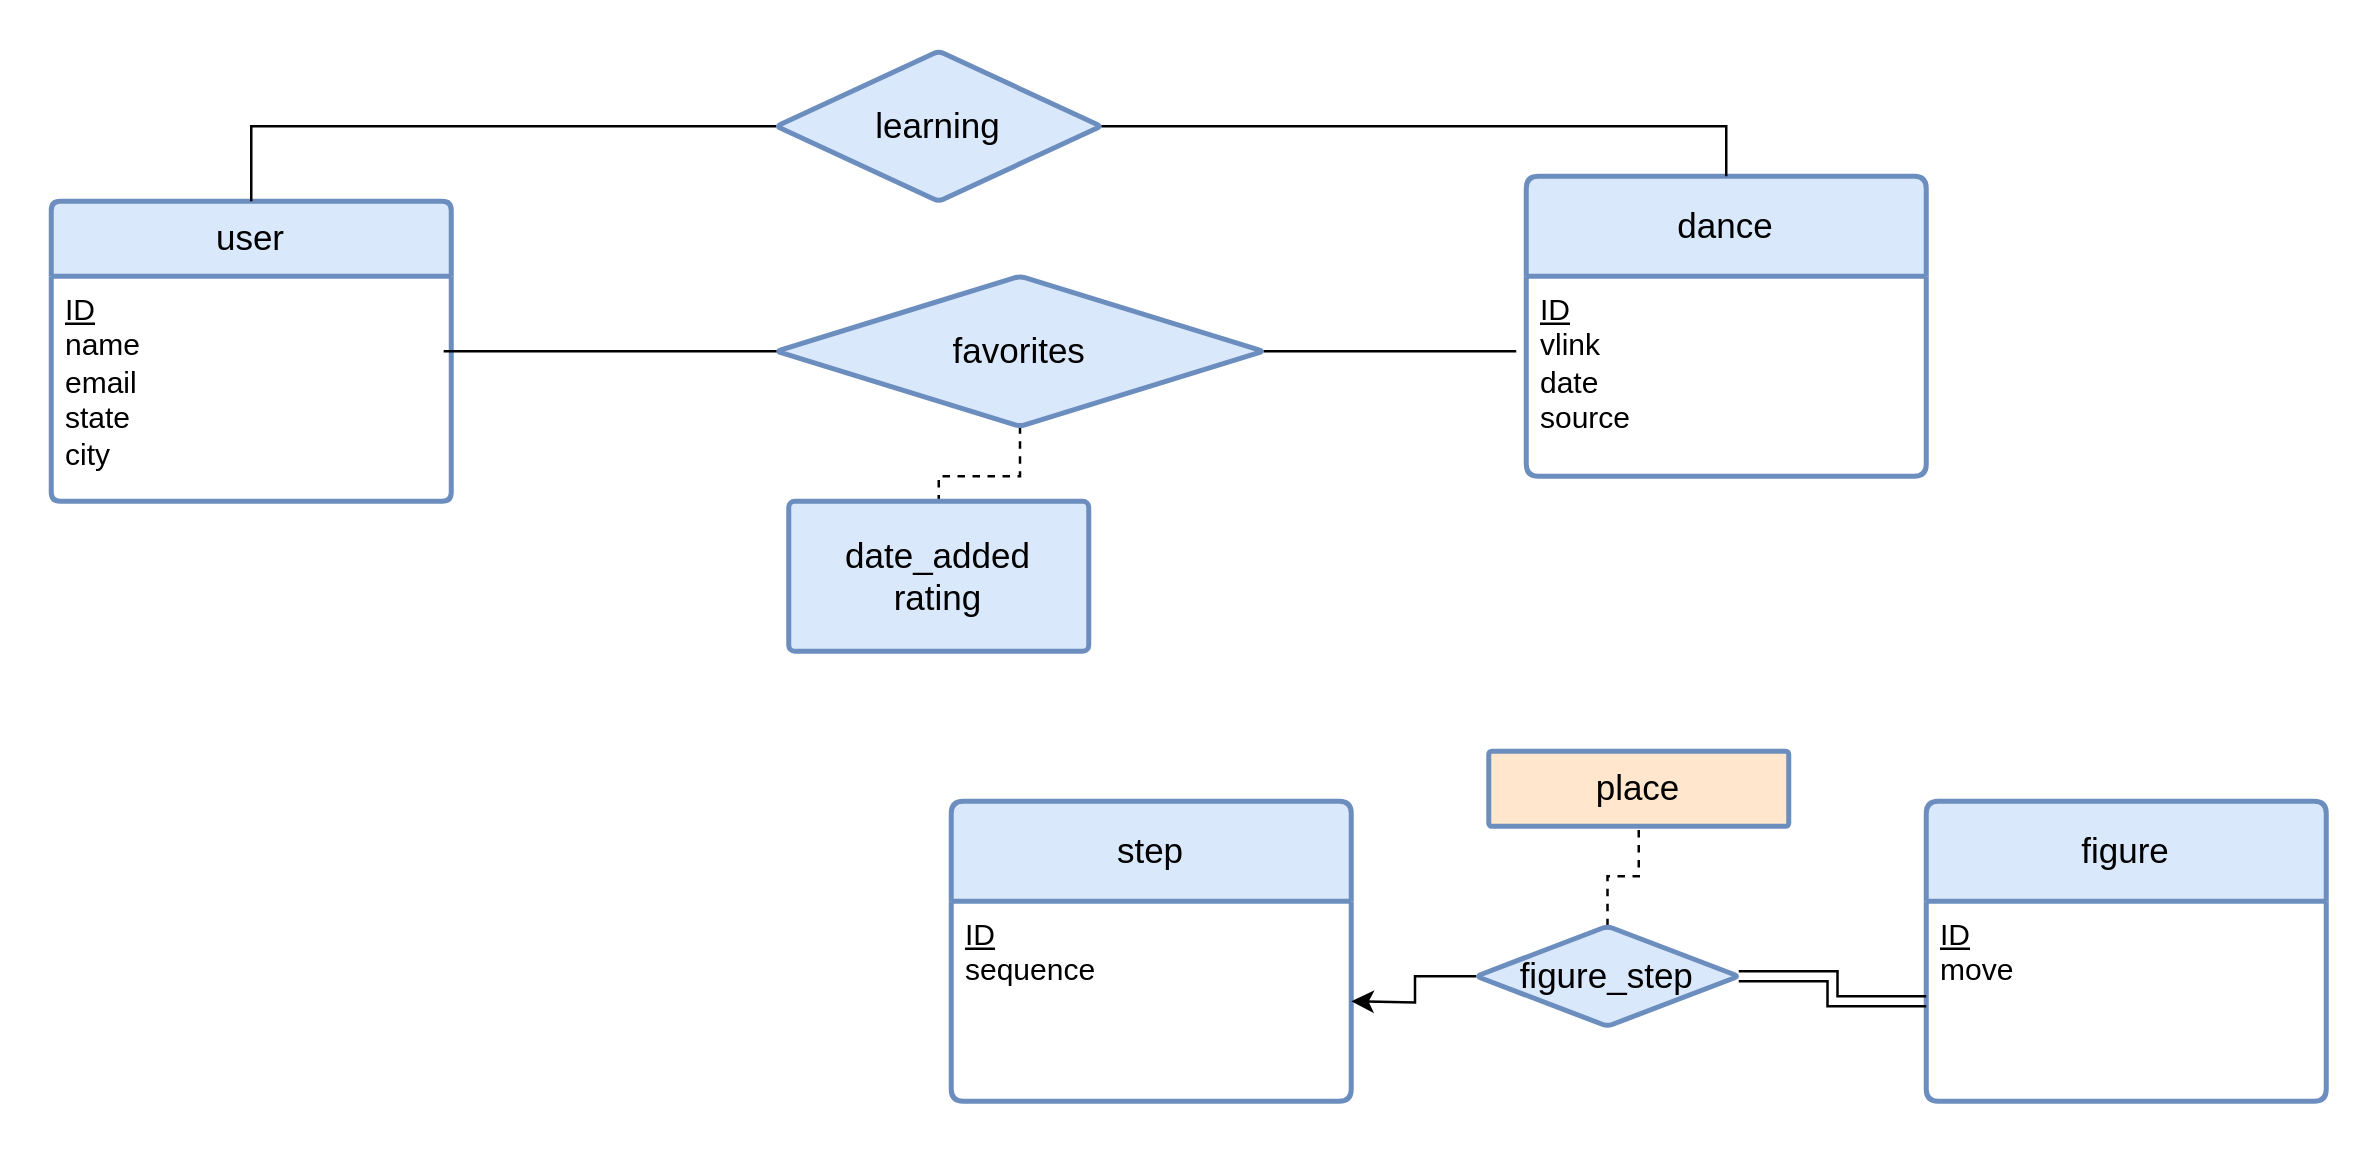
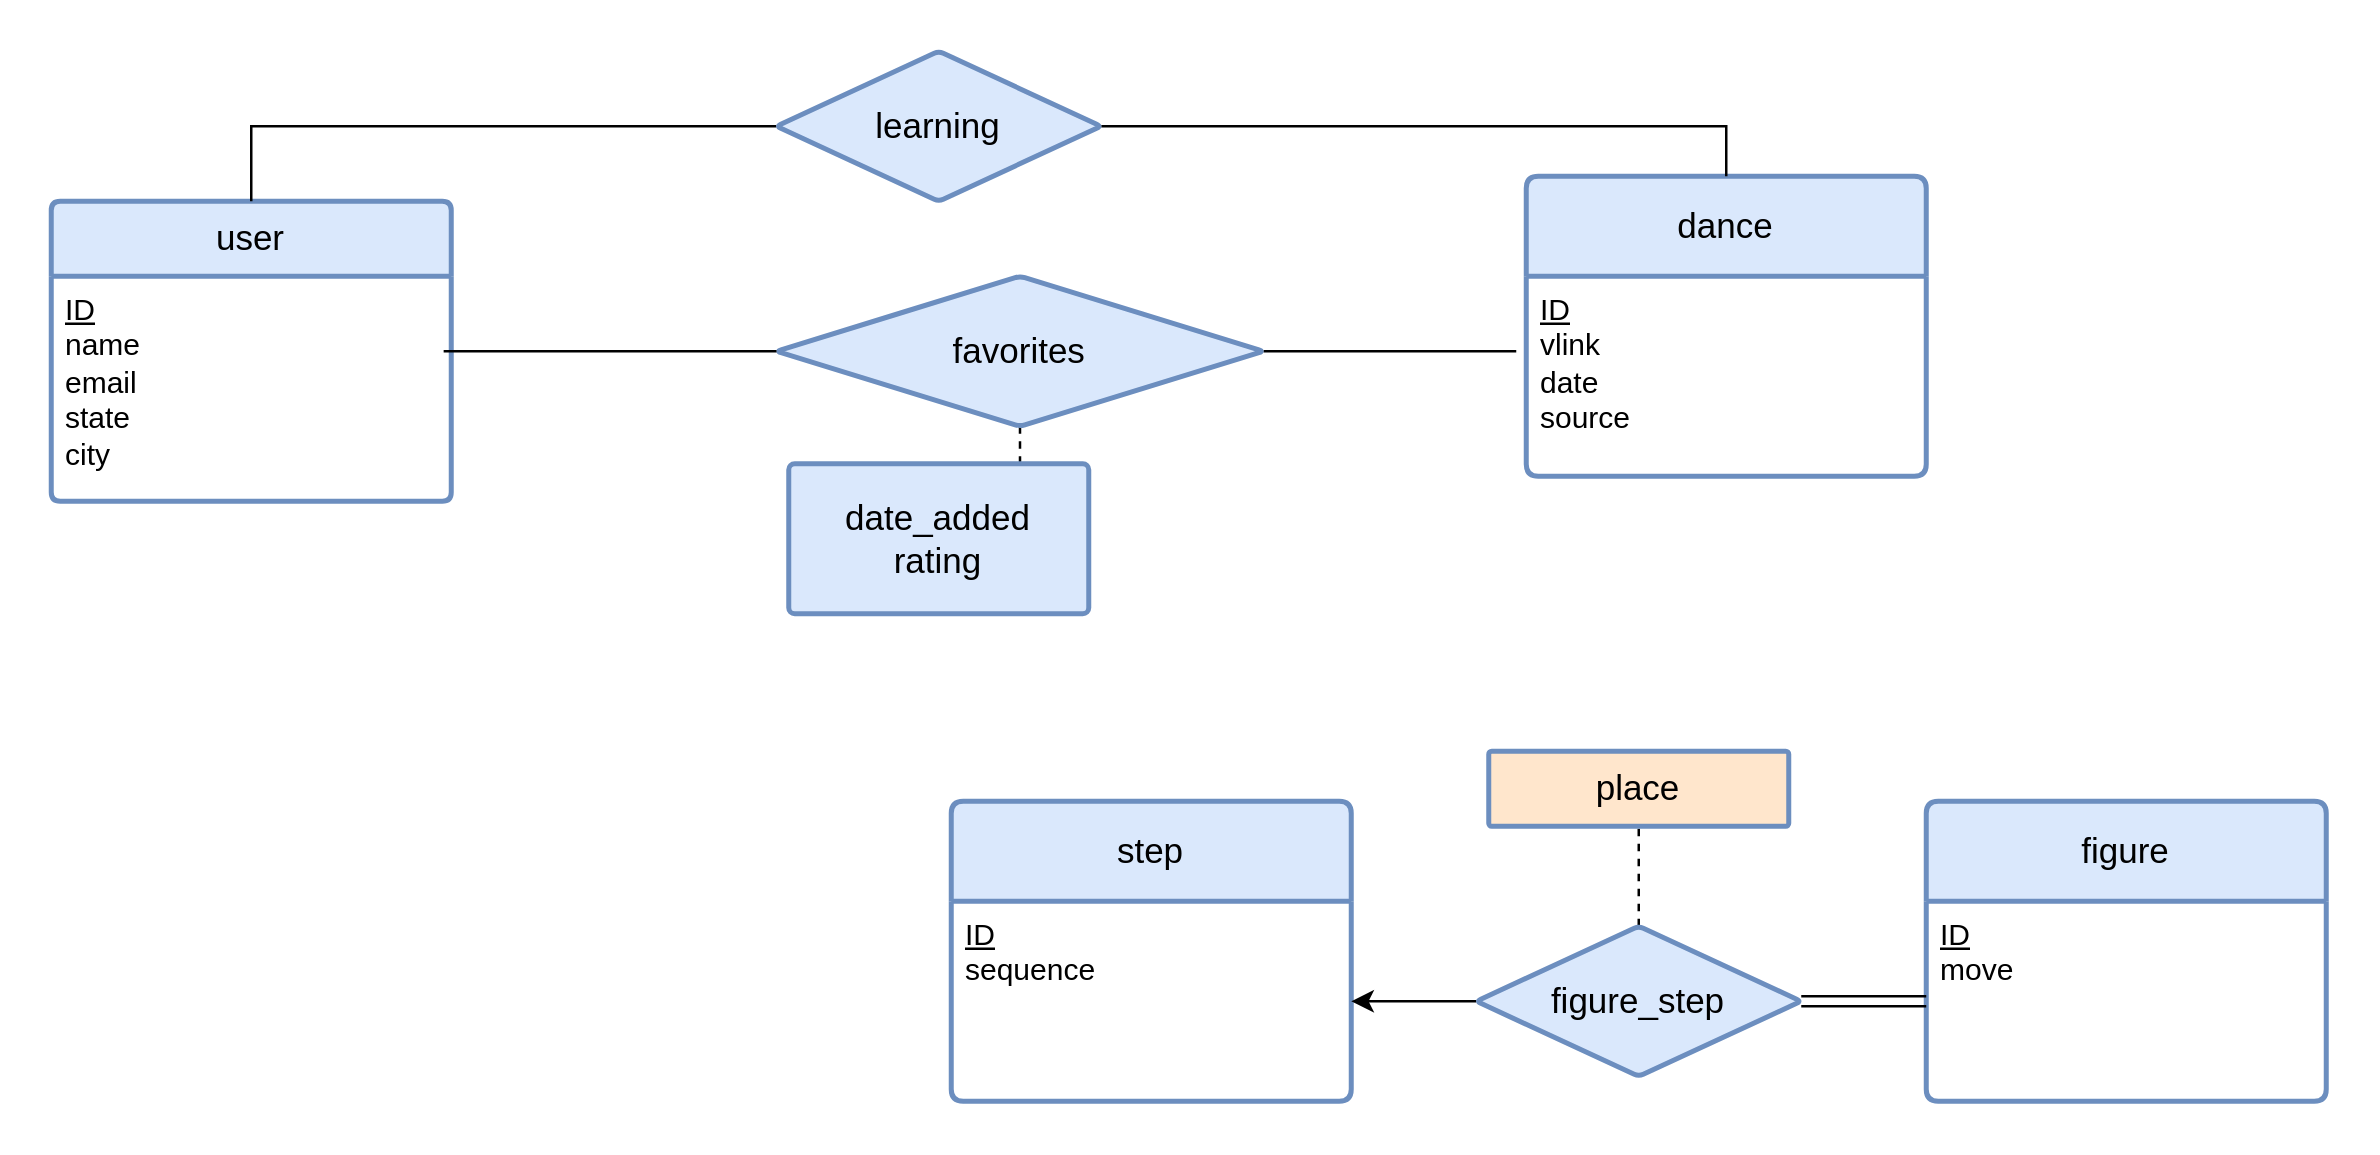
  <mxCell id="0" />
  <mxCell id="1" parent="0" />
  <mxCell id="2" value="dance" style="swimlane;childLayout=stackLayout;horizontal=1;startSize=40;horizontalStack=0;rounded=1;fontSize=14;fontStyle=0;strokeWidth=2;resizeParent=0;resizeLast=1;shadow=0;dashed=0;align=center;arcSize=4;whiteSpace=wrap;html=1;fillColor=#dae8fc;strokeColor=#6c8ebf;" vertex="1" parent="1"><mxGeometry x="610" y="70" width="160" height="120" as="geometry" /></mxCell>
  <mxCell id="3" value="&lt;u&gt;ID&lt;/u&gt;&lt;div&gt;vlink&lt;/div&gt;&lt;div&gt;date&lt;/div&gt;&lt;div&gt;source&lt;/div&gt;" style="align=left;strokeColor=none;fillColor=none;spacingLeft=4;spacingRight=4;fontSize=12;verticalAlign=top;resizable=0;rotatable=0;part=1;html=1;whiteSpace=wrap;" vertex="1" parent="2"><mxGeometry y="40" width="160" height="80" as="geometry" /></mxCell>
  <mxCell id="4" value="user" style="swimlane;childLayout=stackLayout;horizontal=1;startSize=30;horizontalStack=0;rounded=1;fontSize=14;fontStyle=0;strokeWidth=2;resizeParent=0;resizeLast=1;shadow=0;dashed=0;align=center;arcSize=4;whiteSpace=wrap;html=1;fillColor=#dae8fc;strokeColor=#6c8ebf;" vertex="1" parent="1"><mxGeometry x="20" y="80" width="160" height="120" as="geometry" /></mxCell>
  <mxCell id="5" value="&lt;u&gt;ID&lt;/u&gt;&lt;div&gt;name&lt;/div&gt;&lt;div&gt;email&lt;/div&gt;&lt;div&gt;state&lt;/div&gt;&lt;div&gt;city&lt;/div&gt;" style="align=left;strokeColor=none;fillColor=none;spacingLeft=4;spacingRight=4;fontSize=12;verticalAlign=top;resizable=0;rotatable=0;part=1;html=1;whiteSpace=wrap;" vertex="1" parent="4"><mxGeometry y="30" width="160" height="90" as="geometry" /></mxCell>
  <mxCell id="6" style="edgeStyle=orthogonalEdgeStyle;rounded=0;orthogonalLoop=1;jettySize=auto;html=1;entryX=0.5;entryY=0;entryDx=0;entryDy=0;fontFamily=Helvetica;fontSize=14;fontColor=default;fontStyle=0;horizontal=1;endArrow=none;startFill=0;" edge="1" parent="1" source="8" target="4"><mxGeometry relative="1" as="geometry" /></mxCell>
  <mxCell id="7" style="edgeStyle=orthogonalEdgeStyle;rounded=0;orthogonalLoop=1;jettySize=auto;html=1;entryX=0.5;entryY=0;entryDx=0;entryDy=0;fontFamily=Helvetica;fontSize=14;fontColor=default;fontStyle=0;horizontal=1;endArrow=none;startFill=0;" edge="1" parent="1" source="8" target="2"><mxGeometry relative="1" as="geometry" /></mxCell>
  <mxCell id="8" value="learning" style="shape=rhombus;perimeter=rhombusPerimeter;whiteSpace=wrap;html=1;align=center;rounded=1;shadow=0;dashed=0;strokeColor=#6c8ebf;strokeWidth=2;verticalAlign=middle;arcSize=4;fontFamily=Helvetica;fontSize=14;fontColor=default;fontStyle=0;horizontal=1;fillColor=#dae8fc;" vertex="1" parent="1"><mxGeometry x="310" y="20" width="130" height="60" as="geometry" /></mxCell>
  <mxCell id="9" value="" style="edgeStyle=orthogonalEdgeStyle;rounded=0;orthogonalLoop=1;jettySize=auto;html=1;fontFamily=Helvetica;fontSize=14;fontColor=default;fontStyle=0;horizontal=1;endArrow=none;startFill=0;dashed=1;" edge="1" parent="1" source="10" target="22"><mxGeometry relative="1" as="geometry" /></mxCell>
  <mxCell id="10" value="favorites" style="shape=rhombus;perimeter=rhombusPerimeter;whiteSpace=wrap;html=1;align=center;rounded=1;shadow=0;dashed=0;strokeColor=#6c8ebf;strokeWidth=2;verticalAlign=middle;arcSize=4;fontFamily=Helvetica;fontSize=14;fontColor=default;fontStyle=0;horizontal=1;fillColor=#dae8fc;" vertex="1" parent="1"><mxGeometry x="310" y="110" width="195" height="60" as="geometry" /></mxCell>
  <mxCell id="11" value="" style="group" vertex="1" connectable="0" parent="1"><mxGeometry x="380" y="300" width="550" height="140" as="geometry" /></mxCell>
  <mxCell id="12" value="step" style="swimlane;childLayout=stackLayout;horizontal=1;startSize=40;horizontalStack=0;rounded=1;fontSize=14;fontStyle=0;strokeWidth=2;resizeParent=0;resizeLast=1;shadow=0;dashed=0;align=center;arcSize=4;whiteSpace=wrap;html=1;fillColor=#dae8fc;strokeColor=#6c8ebf;" vertex="1" parent="11"><mxGeometry y="20" width="160" height="120" as="geometry" /></mxCell>
  <mxCell id="13" value="&lt;u&gt;ID&lt;/u&gt;&lt;div&gt;sequence&lt;/div&gt;" style="align=left;strokeColor=none;fillColor=none;spacingLeft=4;spacingRight=4;fontSize=12;verticalAlign=top;resizable=0;rotatable=0;part=1;html=1;whiteSpace=wrap;" vertex="1" parent="12"><mxGeometry y="40" width="160" height="80" as="geometry" /></mxCell>
  <mxCell id="14" value="figure" style="swimlane;childLayout=stackLayout;horizontal=1;startSize=40;horizontalStack=0;rounded=1;fontSize=14;fontStyle=0;strokeWidth=2;resizeParent=0;resizeLast=1;shadow=0;dashed=0;align=center;arcSize=4;whiteSpace=wrap;html=1;fillColor=#dae8fc;strokeColor=#6c8ebf;" vertex="1" parent="11"><mxGeometry x="390" y="20" width="160" height="120" as="geometry" /></mxCell>
  <mxCell id="15" value="&lt;u&gt;ID&lt;/u&gt;&lt;div&gt;move&lt;/div&gt;" style="align=left;strokeColor=none;fillColor=none;spacingLeft=4;spacingRight=4;fontSize=12;verticalAlign=top;resizable=0;rotatable=0;part=1;html=1;whiteSpace=wrap;" vertex="1" parent="14"><mxGeometry y="40" width="160" height="80" as="geometry" /></mxCell>
  <mxCell id="16" value="" style="group" vertex="1" connectable="0" parent="11"><mxGeometry x="160" width="180" height="130" as="geometry" /></mxCell>
  <mxCell id="17" value="" style="edgeStyle=orthogonalEdgeStyle;rounded=0;orthogonalLoop=1;jettySize=auto;html=1;fontFamily=Helvetica;fontSize=14;fontColor=default;fontStyle=0;horizontal=1;" edge="1" parent="16" source="19"><mxGeometry relative="1" as="geometry"><mxPoint y="100" as="targetPoint" /></mxGeometry></mxCell>
  <mxCell id="18" value="" style="edgeStyle=orthogonalEdgeStyle;rounded=0;orthogonalLoop=1;jettySize=auto;html=1;fontFamily=Helvetica;fontSize=14;fontColor=default;fontStyle=0;horizontal=1;endArrow=none;startFill=0;dashed=1;" edge="1" parent="16" source="19" target="20"><mxGeometry relative="1" as="geometry" /></mxCell>
- <mxCell id="19" value="figure_step" style="shape=rhombus;perimeter=rhombusPerimeter;whiteSpace=wrap;html=1;align=center;rounded=1;shadow=0;dashed=0;strokeColor=#6c8ebf;strokeWidth=2;verticalAlign=middle;arcSize=4;fontFamily=Helvetica;fontSize=14;fontColor=default;fontStyle=0;horizontal=1;fillColor=#dae8fc;" vertex="1" parent="16"><mxGeometry x="50" y="70" width="105" height="40" as="geometry" /></mxCell>
+ <mxCell id="19" value="figure_step" style="shape=rhombus;perimeter=rhombusPerimeter;whiteSpace=wrap;html=1;align=center;rounded=1;shadow=0;dashed=0;strokeColor=#6c8ebf;strokeWidth=2;verticalAlign=middle;arcSize=4;fontFamily=Helvetica;fontSize=14;fontColor=default;fontStyle=0;horizontal=1;fillColor=#dae8fc;" vertex="1" parent="16"><mxGeometry x="50" y="70" width="130" height="60" as="geometry" /></mxCell>
  <mxCell id="20" value="place" style="whiteSpace=wrap;html=1;fontSize=14;fillColor=#ffe6cc;strokeColor=#6c8ebf;rounded=1;shadow=0;dashed=0;strokeWidth=2;arcSize=4;fontStyle=0;horizontal=1;" vertex="1" parent="16"><mxGeometry x="55" width="120" height="30" as="geometry" /></mxCell>
  <mxCell id="21" value="" style="edgeStyle=orthogonalEdgeStyle;rounded=0;orthogonalLoop=1;jettySize=auto;html=1;fontFamily=Helvetica;fontSize=14;fontColor=default;fontStyle=0;horizontal=1;endArrow=none;startFill=0;shape=link;" edge="1" parent="11" source="19" target="15"><mxGeometry relative="1" as="geometry" /></mxCell>
- <mxCell id="22" value="date_added&lt;div&gt;rating&lt;/div&gt;" style="whiteSpace=wrap;html=1;fontSize=14;fillColor=#dae8fc;strokeColor=#6c8ebf;rounded=1;shadow=0;dashed=0;strokeWidth=2;arcSize=4;fontStyle=0;horizontal=1;" vertex="1" parent="1"><mxGeometry x="315" y="200" width="120" height="60" as="geometry" /></mxCell>
+ <mxCell id="22" value="date_added&lt;div&gt;rating&lt;/div&gt;" style="whiteSpace=wrap;html=1;fontSize=14;fillColor=#dae8fc;strokeColor=#6c8ebf;rounded=1;shadow=0;dashed=0;strokeWidth=2;arcSize=4;fontStyle=0;horizontal=1;" vertex="1" parent="1"><mxGeometry x="315" y="185" width="120" height="60" as="geometry" /></mxCell>
  <mxCell id="23" style="edgeStyle=orthogonalEdgeStyle;rounded=0;orthogonalLoop=1;jettySize=auto;html=1;entryX=0.981;entryY=0.333;entryDx=0;entryDy=0;entryPerimeter=0;fontFamily=Helvetica;fontSize=14;fontColor=default;fontStyle=0;horizontal=1;endArrow=none;startFill=0;" edge="1" parent="1" source="10" target="5"><mxGeometry relative="1" as="geometry" /></mxCell>
  <mxCell id="24" style="edgeStyle=orthogonalEdgeStyle;rounded=0;orthogonalLoop=1;jettySize=auto;html=1;entryX=-0.025;entryY=0.375;entryDx=0;entryDy=0;entryPerimeter=0;fontFamily=Helvetica;fontSize=14;fontColor=default;fontStyle=0;horizontal=1;endArrow=none;startFill=0;" edge="1" parent="1" source="10" target="3"><mxGeometry relative="1" as="geometry" /></mxCell>
